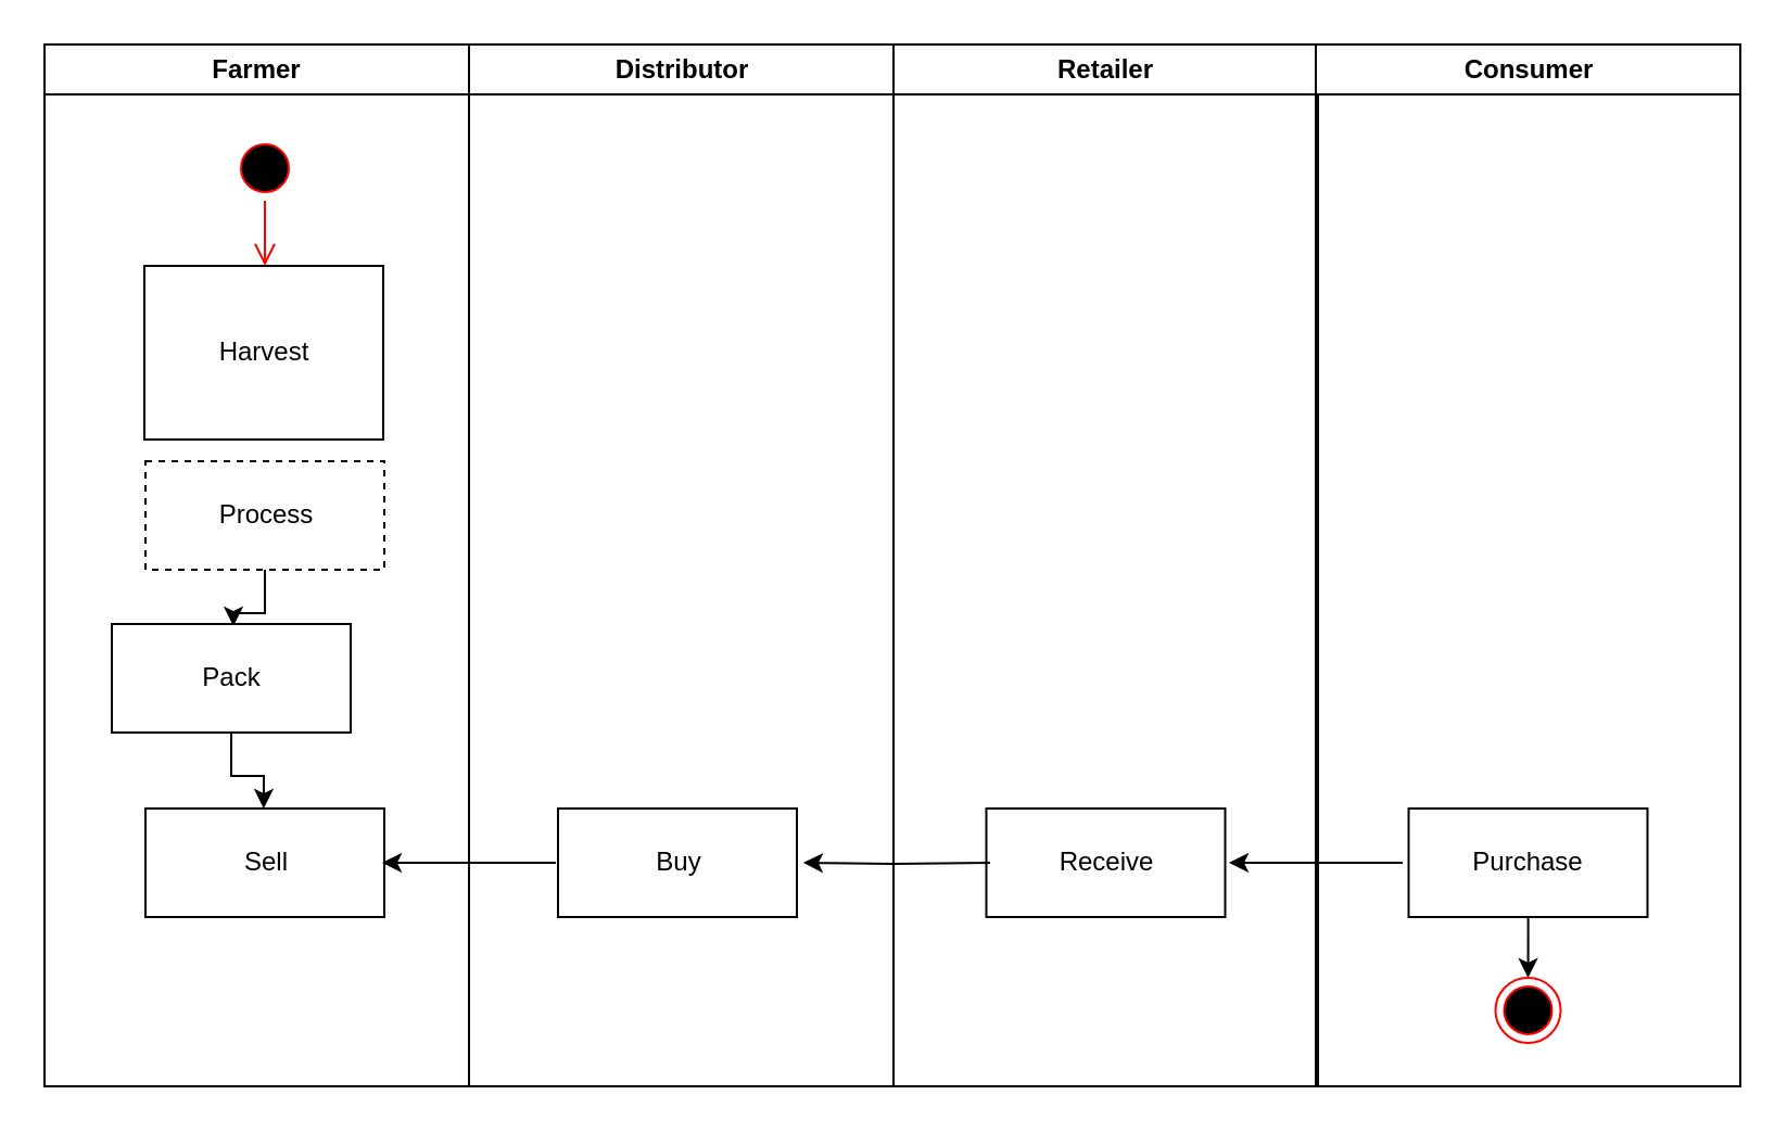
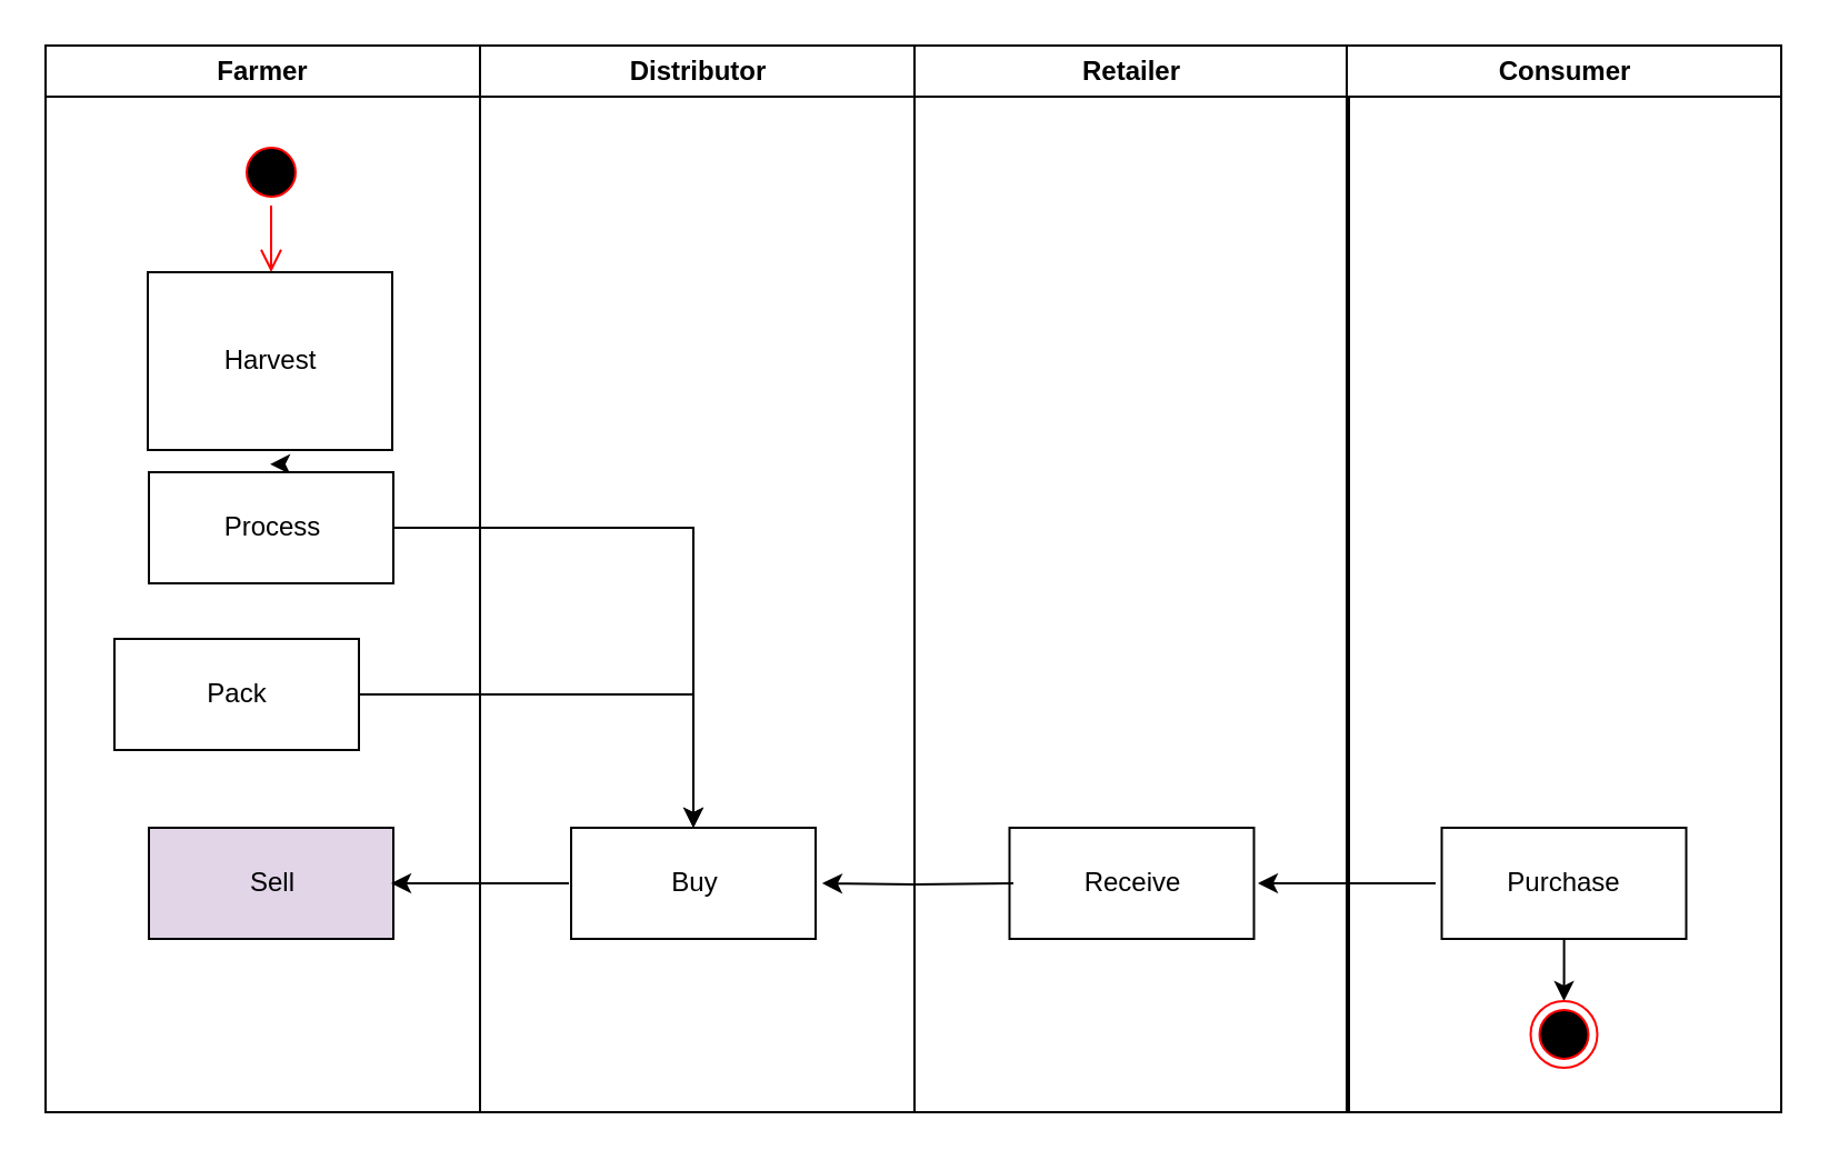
  <mxCell id="0" />
  <mxCell id="1" parent="0" />
  <mxCell id="2" value="Farmer" style="swimlane;whiteSpace=wrap" vertex="1" parent="1"><mxGeometry x="20" y="20" width="195.5" height="480" as="geometry" /></mxCell>
  <mxCell id="3" value="" style="ellipse;html=1;shape=startState;fillColor=#000000;strokeColor=#ff0000;" vertex="1" parent="2"><mxGeometry x="86.5" y="42" width="30" height="30" as="geometry" /></mxCell>
  <mxCell id="4" value="" style="edgeStyle=orthogonalEdgeStyle;html=1;verticalAlign=bottom;endArrow=open;endSize=8;strokeColor=#ff0000;rounded=0;" edge="1" source="3" parent="2"><mxGeometry relative="1" as="geometry"><mxPoint x="101.5" y="102" as="targetPoint" /></mxGeometry></mxCell>
+ <mxCell id="5" value="" style="edgeStyle=orthogonalEdgeStyle;rounded=0;orthogonalLoop=1;jettySize=auto;html=1;exitX=0.514;exitY=1.08;exitDx=0;exitDy=0;exitPerimeter=0;entryX=0.495;entryY=-0.08;entryDx=0;entryDy=0;entryPerimeter=0;" edge="1" parent="2" source="6" target="8"><mxGeometry relative="1" as="geometry"><mxPoint x="104.5" y="162" as="sourcePoint" /></mxGeometry></mxCell>
  <mxCell id="6" value="Harvest" style="html=1;" vertex="1" parent="2"><mxGeometry x="46" y="102" width="110" height="80" as="geometry" /></mxCell>
- <mxCell id="7" value="" style="edgeStyle=orthogonalEdgeStyle;rounded=0;orthogonalLoop=1;jettySize=auto;html=1;entryX=0.509;entryY=0.02;entryDx=0;entryDy=0;entryPerimeter=0;" edge="1" parent="2" source="8" target="10"><mxGeometry relative="1" as="geometry" /></mxCell>
- <mxCell id="8" value="Process" style="html=1;dashed=1;" vertex="1" parent="2"><mxGeometry x="46.5" y="192" width="110" height="50" as="geometry" /></mxCell>
- <mxCell id="9" value="" style="edgeStyle=orthogonalEdgeStyle;rounded=0;orthogonalLoop=1;jettySize=auto;html=1;entryX=0.495;entryY=0;entryDx=0;entryDy=0;entryPerimeter=0;" edge="1" parent="2" source="10" target="11"><mxGeometry relative="1" as="geometry" /></mxCell>
+ <mxCell id="7" value="" style="edgeStyle=orthogonalEdgeStyle;rounded=0;orthogonalLoop=1;jettySize=auto;html=1;" edge="1" parent="2" source="8" target="13"><mxGeometry relative="1" as="geometry" /></mxCell>
+ <mxCell id="8" value="Process" style="html=1;" vertex="1" parent="2"><mxGeometry x="46.5" y="192" width="110" height="50" as="geometry" /></mxCell>
+ <mxCell id="9" value="" style="edgeStyle=orthogonalEdgeStyle;rounded=0;orthogonalLoop=1;jettySize=auto;html=1;" edge="1" parent="2" source="10" target="13"><mxGeometry relative="1" as="geometry" /></mxCell>
  <mxCell id="10" value="Pack" style="html=1;" vertex="1" parent="2"><mxGeometry x="31" y="267" width="110" height="50" as="geometry" /></mxCell>
- <mxCell id="11" value="Sell" style="html=1;" vertex="1" parent="2"><mxGeometry x="46.5" y="352" width="110" height="50" as="geometry" /></mxCell>
+ <mxCell id="11" value="Sell" style="html=1;fillColor=#e1d5e7;" vertex="1" parent="2"><mxGeometry x="46.5" y="352" width="110" height="50" as="geometry" /></mxCell>
  <mxCell id="12" value="Distributor" style="swimlane;whiteSpace=wrap" vertex="1" parent="1"><mxGeometry x="215.5" y="20" width="195.5" height="480" as="geometry" /></mxCell>
  <mxCell id="13" value="Buy" style="html=1;" vertex="1" parent="12"><mxGeometry x="41" y="352" width="110" height="50" as="geometry" /></mxCell>
  <mxCell id="14" value="Retailer" style="swimlane;whiteSpace=wrap" vertex="1" parent="1"><mxGeometry x="411" y="20" width="195.5" height="480" as="geometry" /></mxCell>
  <mxCell id="15" value="Receive" style="html=1;" vertex="1" parent="14"><mxGeometry x="42.75" y="352" width="110" height="50" as="geometry" /></mxCell>
  <mxCell id="16" value="Consumer" style="swimlane;whiteSpace=wrap" vertex="1" parent="1"><mxGeometry x="605.5" y="20" width="195.5" height="480" as="geometry" /></mxCell>
  <mxCell id="17" value="" style="edgeStyle=orthogonalEdgeStyle;rounded=0;orthogonalLoop=1;jettySize=auto;html=1;" edge="1" parent="16" source="18" target="19"><mxGeometry relative="1" as="geometry" /></mxCell>
  <mxCell id="18" value="Purchase" style="html=1;" vertex="1" parent="16"><mxGeometry x="42.75" y="352" width="110" height="50" as="geometry" /></mxCell>
  <mxCell id="19" value="" style="ellipse;html=1;shape=endState;fillColor=#000000;strokeColor=#ff0000;" vertex="1" parent="16"><mxGeometry x="82.75" y="430" width="30" height="30" as="geometry" /></mxCell>
  <mxCell id="20" value="" style="edgeStyle=orthogonalEdgeStyle;rounded=0;orthogonalLoop=1;jettySize=auto;html=1;" edge="1" parent="1"><mxGeometry relative="1" as="geometry"><mxPoint x="255.5" y="397" as="sourcePoint" /><mxPoint x="175.5" y="397" as="targetPoint" /></mxGeometry></mxCell>
  <mxCell id="21" value="" style="edgeStyle=orthogonalEdgeStyle;rounded=0;orthogonalLoop=1;jettySize=auto;html=1;entryX=1.027;entryY=0.5;entryDx=0;entryDy=0;entryPerimeter=0;" edge="1" parent="1" target="13"><mxGeometry relative="1" as="geometry"><mxPoint x="455.5" y="397" as="sourcePoint" /></mxGeometry></mxCell>
  <mxCell id="22" value="" style="edgeStyle=orthogonalEdgeStyle;rounded=0;orthogonalLoop=1;jettySize=auto;html=1;" edge="1" parent="1"><mxGeometry relative="1" as="geometry"><mxPoint x="645.5" y="397" as="sourcePoint" /><mxPoint x="565.5" y="397" as="targetPoint" /></mxGeometry></mxCell>
